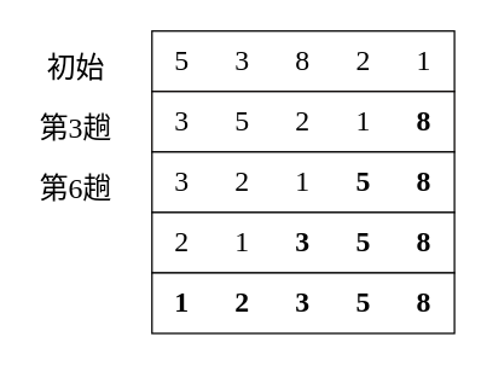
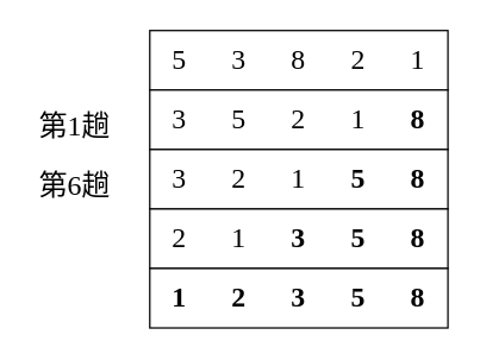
  <mxCell id="0" />
  <mxCell id="1" parent="0" />
  <mxCell id="2" value="" style="group" parent="1" vertex="1" connectable="0"><mxGeometry x="100" y="20" width="200" height="40" as="geometry" /></mxCell>
  <mxCell id="3" value="" style="rounded=0;whiteSpace=wrap;html=1;" parent="2" vertex="1"><mxGeometry width="200" height="40" as="geometry" /></mxCell>
  <mxCell id="4" value="5" style="ellipse;whiteSpace=wrap;html=1;fontFamily=Times New Roman;fontSize=19;fillColor=none;strokeColor=none;" parent="2" vertex="1"><mxGeometry width="40" height="40" as="geometry" /></mxCell>
  <mxCell id="5" value="3" style="ellipse;whiteSpace=wrap;html=1;fontFamily=Times New Roman;fontSize=19;fillColor=none;strokeColor=none;" parent="2" vertex="1"><mxGeometry x="40" width="40" height="40" as="geometry" /></mxCell>
  <mxCell id="6" value="8" style="ellipse;whiteSpace=wrap;html=1;fontFamily=Times New Roman;fontSize=19;fillColor=none;strokeColor=none;" parent="2" vertex="1"><mxGeometry x="80" width="40" height="40" as="geometry" /></mxCell>
  <mxCell id="7" value="2" style="ellipse;whiteSpace=wrap;html=1;fontFamily=Times New Roman;fontSize=19;fillColor=none;strokeColor=none;" parent="2" vertex="1"><mxGeometry x="120" width="40" height="40" as="geometry" /></mxCell>
  <mxCell id="8" value="1" style="ellipse;whiteSpace=wrap;html=1;fontFamily=Times New Roman;fontSize=19;fillColor=none;strokeColor=none;" parent="2" vertex="1"><mxGeometry x="160" width="40" height="40" as="geometry" /></mxCell>
  <mxCell id="9" value="" style="group;fillColor=#FF5719;" parent="1" vertex="1" connectable="0"><mxGeometry x="100" y="60" width="200" height="40" as="geometry" /></mxCell>
  <mxCell id="10" value="" style="rounded=0;whiteSpace=wrap;html=1;" parent="9" vertex="1"><mxGeometry width="200" height="40" as="geometry" /></mxCell>
  <mxCell id="11" value="3" style="ellipse;whiteSpace=wrap;html=1;fontFamily=Times New Roman;fontSize=19;fillColor=none;strokeColor=none;" parent="9" vertex="1"><mxGeometry width="40" height="40" as="geometry" /></mxCell>
  <mxCell id="12" value="5" style="ellipse;whiteSpace=wrap;html=1;fontFamily=Times New Roman;fontSize=19;fillColor=none;strokeColor=none;" parent="9" vertex="1"><mxGeometry x="40" width="40" height="40" as="geometry" /></mxCell>
  <mxCell id="13" value="2" style="ellipse;whiteSpace=wrap;html=1;fontFamily=Times New Roman;fontSize=19;fillColor=none;strokeColor=none;" parent="9" vertex="1"><mxGeometry x="80" width="40" height="40" as="geometry" /></mxCell>
  <mxCell id="14" value="1" style="ellipse;whiteSpace=wrap;html=1;fontFamily=Times New Roman;fontSize=19;fillColor=none;strokeColor=none;" parent="9" vertex="1"><mxGeometry x="120" width="40" height="40" as="geometry" /></mxCell>
  <mxCell id="15" value="&lt;b&gt;8&lt;/b&gt;" style="ellipse;whiteSpace=wrap;html=1;fontFamily=Times New Roman;fontSize=19;fillColor=none;strokeColor=none;" parent="9" vertex="1"><mxGeometry x="160" width="40" height="40" as="geometry" /></mxCell>
  <mxCell id="16" value="" style="group" parent="1" vertex="1" connectable="0"><mxGeometry x="100" y="100" width="200" height="40" as="geometry" /></mxCell>
  <mxCell id="17" value="" style="rounded=0;whiteSpace=wrap;html=1;" parent="16" vertex="1"><mxGeometry width="200" height="40" as="geometry" /></mxCell>
  <mxCell id="18" value="3" style="ellipse;whiteSpace=wrap;html=1;fontFamily=Times New Roman;fontSize=19;fillColor=none;strokeColor=none;" parent="16" vertex="1"><mxGeometry width="40" height="40" as="geometry" /></mxCell>
  <mxCell id="19" value="2" style="ellipse;whiteSpace=wrap;html=1;fontFamily=Times New Roman;fontSize=19;fillColor=none;strokeColor=none;" parent="16" vertex="1"><mxGeometry x="40" width="40" height="40" as="geometry" /></mxCell>
  <mxCell id="20" value="1" style="ellipse;whiteSpace=wrap;html=1;fontFamily=Times New Roman;fontSize=19;fillColor=none;strokeColor=none;" parent="16" vertex="1"><mxGeometry x="80" width="40" height="40" as="geometry" /></mxCell>
  <mxCell id="21" value="&lt;b&gt;5&lt;/b&gt;" style="ellipse;whiteSpace=wrap;html=1;fontFamily=Times New Roman;fontSize=19;fillColor=none;strokeColor=none;" parent="16" vertex="1"><mxGeometry x="120" width="40" height="40" as="geometry" /></mxCell>
  <mxCell id="22" value="&lt;b&gt;8&lt;/b&gt;" style="ellipse;whiteSpace=wrap;html=1;fontFamily=Times New Roman;fontSize=19;fillColor=none;strokeColor=none;" parent="16" vertex="1"><mxGeometry x="160" width="40" height="40" as="geometry" /></mxCell>
  <mxCell id="23" value="" style="group" parent="1" vertex="1" connectable="0"><mxGeometry x="100" y="140" width="200" height="40" as="geometry" /></mxCell>
  <mxCell id="24" value="" style="rounded=0;whiteSpace=wrap;html=1;" parent="23" vertex="1"><mxGeometry width="200" height="40" as="geometry" /></mxCell>
  <mxCell id="25" value="2" style="ellipse;whiteSpace=wrap;html=1;fontFamily=Times New Roman;fontSize=19;fillColor=none;strokeColor=none;" parent="23" vertex="1"><mxGeometry width="40" height="40" as="geometry" /></mxCell>
  <mxCell id="26" value="1" style="ellipse;whiteSpace=wrap;html=1;fontFamily=Times New Roman;fontSize=19;fillColor=none;strokeColor=none;" parent="23" vertex="1"><mxGeometry x="40" width="40" height="40" as="geometry" /></mxCell>
  <mxCell id="27" value="&lt;b&gt;3&lt;/b&gt;" style="ellipse;whiteSpace=wrap;html=1;fontFamily=Times New Roman;fontSize=19;fillColor=none;strokeColor=none;" parent="23" vertex="1"><mxGeometry x="80" width="40" height="40" as="geometry" /></mxCell>
  <mxCell id="28" value="&lt;b&gt;5&lt;/b&gt;" style="ellipse;whiteSpace=wrap;html=1;fontFamily=Times New Roman;fontSize=19;fillColor=none;strokeColor=none;" parent="23" vertex="1"><mxGeometry x="120" width="40" height="40" as="geometry" /></mxCell>
  <mxCell id="29" value="&lt;b&gt;8&lt;/b&gt;" style="ellipse;whiteSpace=wrap;html=1;fontFamily=Times New Roman;fontSize=19;fillColor=none;strokeColor=none;" parent="23" vertex="1"><mxGeometry x="160" width="40" height="40" as="geometry" /></mxCell>
  <mxCell id="30" value="" style="group" parent="1" vertex="1" connectable="0"><mxGeometry x="100" y="180" width="200" height="40" as="geometry" /></mxCell>
  <mxCell id="31" value="" style="rounded=0;whiteSpace=wrap;html=1;" parent="30" vertex="1"><mxGeometry width="200" height="40" as="geometry" /></mxCell>
  <mxCell id="32" value="&lt;b&gt;1&lt;/b&gt;" style="ellipse;whiteSpace=wrap;html=1;fontFamily=Times New Roman;fontSize=19;fillColor=none;strokeColor=none;" parent="30" vertex="1"><mxGeometry width="40" height="40" as="geometry" /></mxCell>
  <mxCell id="33" value="&lt;b&gt;2&lt;/b&gt;" style="ellipse;whiteSpace=wrap;html=1;fontFamily=Times New Roman;fontSize=19;fillColor=none;strokeColor=none;" parent="30" vertex="1"><mxGeometry x="40" width="40" height="40" as="geometry" /></mxCell>
  <mxCell id="34" value="&lt;b&gt;3&lt;/b&gt;" style="ellipse;whiteSpace=wrap;html=1;fontFamily=Times New Roman;fontSize=19;fillColor=none;strokeColor=none;" parent="30" vertex="1"><mxGeometry x="80" width="40" height="40" as="geometry" /></mxCell>
  <mxCell id="35" value="&lt;b&gt;5&lt;/b&gt;" style="ellipse;whiteSpace=wrap;html=1;fontFamily=Times New Roman;fontSize=19;fillColor=none;strokeColor=none;" parent="30" vertex="1"><mxGeometry x="120" width="40" height="40" as="geometry" /></mxCell>
  <mxCell id="36" value="&lt;b&gt;8&lt;/b&gt;" style="ellipse;whiteSpace=wrap;html=1;fontFamily=Times New Roman;fontSize=19;fillColor=none;strokeColor=none;" parent="30" vertex="1"><mxGeometry x="160" width="40" height="40" as="geometry" /></mxCell>
- <mxCell id="37" value="&lt;span style=&quot;font-size: 19px;&quot;&gt;&lt;font face=&quot;SimSun&quot;&gt;初始&lt;/font&gt;&lt;/span&gt;" style="text;html=1;strokeColor=none;fillColor=none;align=center;verticalAlign=middle;whiteSpace=wrap;rounded=0;fontSize=11;fontFamily=Times New Roman;fontColor=default;" parent="1" vertex="1"><mxGeometry x="20" y="30" width="60" height="30" as="geometry" /></mxCell>
- <mxCell id="38" value="&lt;font face=&quot;SimSun&quot;&gt;&lt;span style=&quot;font-size: 19px;&quot;&gt;第3趟&lt;/span&gt;&lt;/font&gt;" style="text;html=1;strokeColor=none;fillColor=none;align=center;verticalAlign=middle;whiteSpace=wrap;rounded=0;fontSize=11;fontFamily=Times New Roman;fontColor=default;" parent="1" vertex="1"><mxGeometry x="20" y="70" width="60" height="30" as="geometry" /></mxCell>
+ <mxCell id="38" value="&lt;font face=&quot;SimSun&quot;&gt;&lt;span style=&quot;font-size: 19px;&quot;&gt;第1趟&lt;/span&gt;&lt;/font&gt;" style="text;html=1;strokeColor=none;fillColor=none;align=center;verticalAlign=middle;whiteSpace=wrap;rounded=0;fontSize=11;fontFamily=Times New Roman;fontColor=default;" parent="1" vertex="1"><mxGeometry x="20" y="70" width="60" height="30" as="geometry" /></mxCell>
  <mxCell id="39" value="&lt;font face=&quot;SimSun&quot;&gt;&lt;span style=&quot;font-size: 19px;&quot;&gt;第6趟&lt;/span&gt;&lt;/font&gt;" style="text;html=1;strokeColor=none;fillColor=none;align=center;verticalAlign=middle;whiteSpace=wrap;rounded=0;fontSize=11;fontFamily=Times New Roman;fontColor=default;" parent="1" vertex="1"><mxGeometry x="20" y="110" width="60" height="30" as="geometry" /></mxCell>
